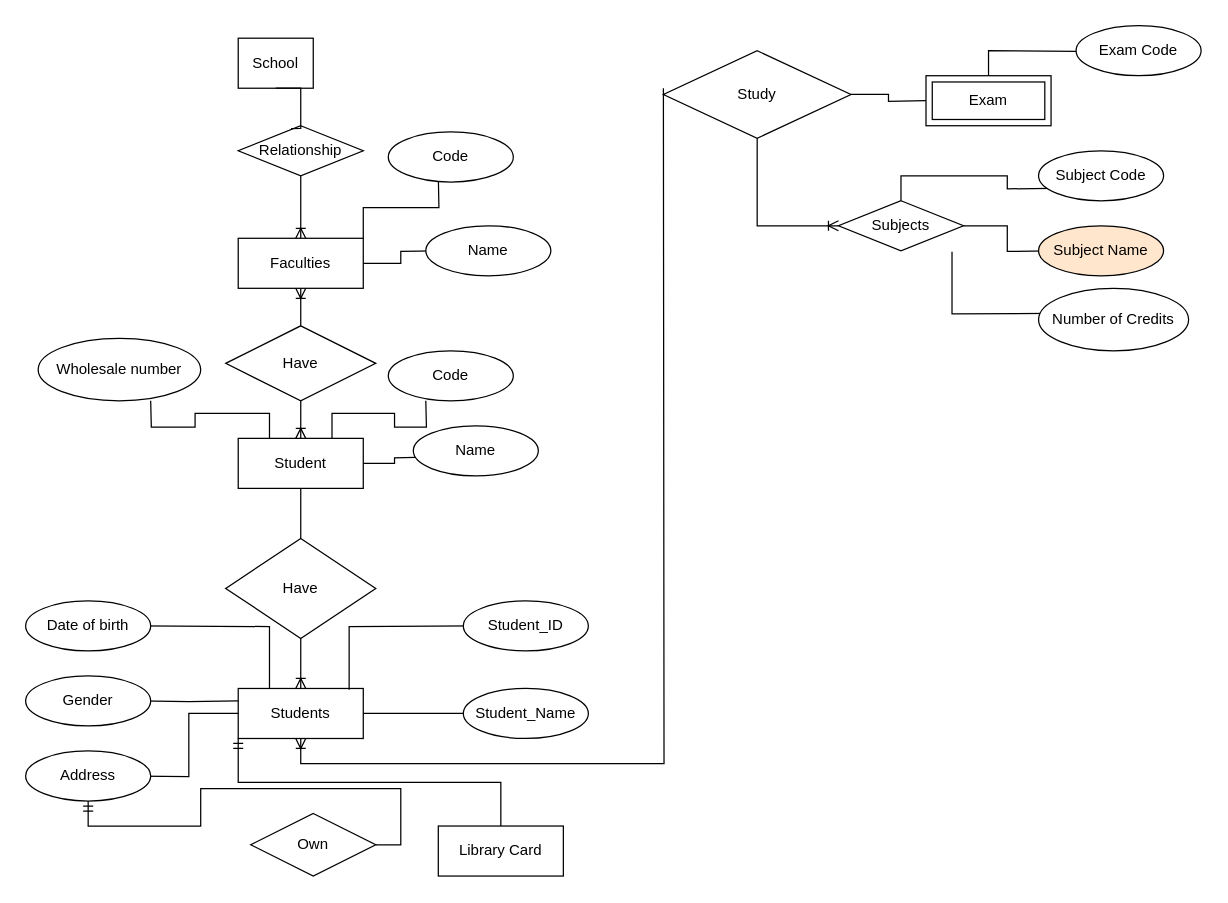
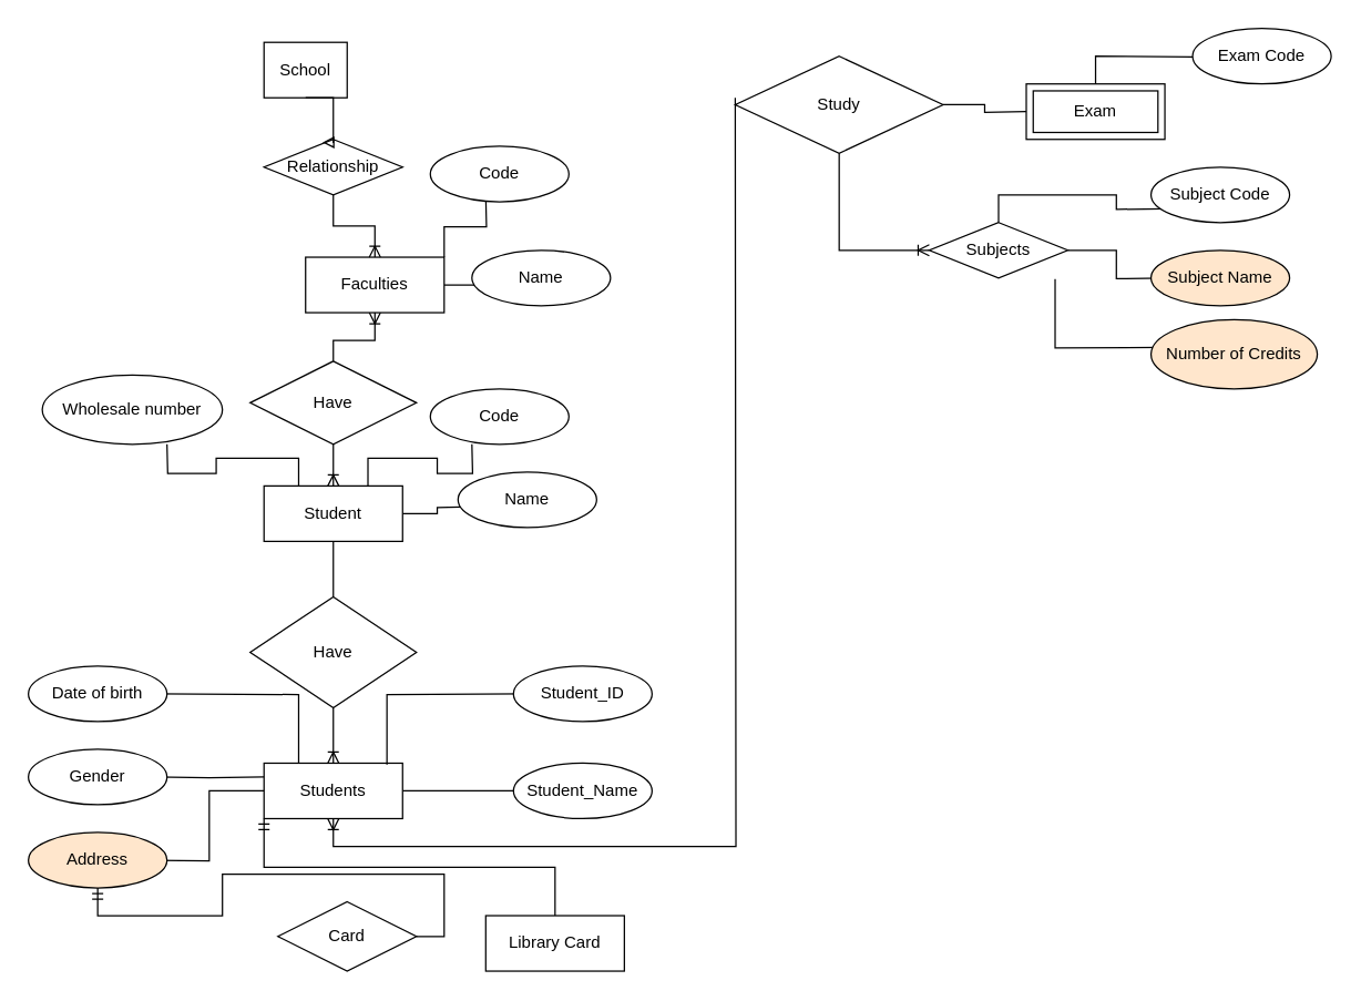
  <mxCell id="0" />
  <mxCell id="1" parent="0" />
  <mxCell id="2" value="School" style="whiteSpace=wrap;html=1;align=center;" parent="1" vertex="1"><mxGeometry x="190" y="30" width="60" height="40" as="geometry" /></mxCell>
  <mxCell id="3" style="edgeStyle=orthogonalEdgeStyle;rounded=0;orthogonalLoop=1;jettySize=auto;html=1;exitX=1;exitY=0;exitDx=0;exitDy=0;entryX=0;entryY=0.5;entryDx=0;entryDy=0;endArrow=none;endFill=0;" parent="1" source="6" edge="1"><mxGeometry relative="1" as="geometry"><mxPoint x="350" y="140" as="targetPoint" /></mxGeometry></mxCell>
  <mxCell id="4" style="edgeStyle=orthogonalEdgeStyle;rounded=0;orthogonalLoop=1;jettySize=auto;html=1;exitX=1;exitY=0.5;exitDx=0;exitDy=0;entryX=0;entryY=0.5;entryDx=0;entryDy=0;endArrow=none;endFill=0;" parent="1" source="6" edge="1"><mxGeometry relative="1" as="geometry"><mxPoint x="350" y="200" as="targetPoint" /></mxGeometry></mxCell>
  <mxCell id="5" style="edgeStyle=orthogonalEdgeStyle;rounded=0;orthogonalLoop=1;jettySize=auto;html=1;exitX=0.5;exitY=1;exitDx=0;exitDy=0;entryX=0.5;entryY=0;entryDx=0;entryDy=0;endArrow=none;endFill=0;startArrow=ERoneToMany;startFill=0;" parent="1" source="6" target="16" edge="1"><mxGeometry relative="1" as="geometry" /></mxCell>
- <mxCell id="6" value="Faculties" style="whiteSpace=wrap;html=1;align=center;" parent="1" vertex="1"><mxGeometry x="190" y="190" width="100" height="40" as="geometry" /></mxCell>
+ <mxCell id="6" value="Faculties" style="whiteSpace=wrap;html=1;align=center;" parent="1" vertex="1"><mxGeometry x="220" y="185" width="100" height="40" as="geometry" /></mxCell>
  <mxCell id="7" style="edgeStyle=orthogonalEdgeStyle;rounded=0;orthogonalLoop=1;jettySize=auto;html=1;exitX=0.5;exitY=1;exitDx=0;exitDy=0;entryX=0.5;entryY=0;entryDx=0;entryDy=0;endArrow=ERoneToMany;endFill=0;" parent="1" source="8" target="6" edge="1"><mxGeometry relative="1" as="geometry" /></mxCell>
  <mxCell id="8" value="Relationship" style="shape=rhombus;perimeter=rhombusPerimeter;whiteSpace=wrap;html=1;align=center;" parent="1" vertex="1"><mxGeometry x="190" y="100" width="100" height="40" as="geometry" /></mxCell>
- <mxCell id="9" style="edgeStyle=orthogonalEdgeStyle;rounded=0;orthogonalLoop=1;jettySize=auto;html=1;exitX=0.5;exitY=1;exitDx=0;exitDy=0;entryX=0.422;entryY=0.056;entryDx=0;entryDy=0;entryPerimeter=0;endArrow=none;endFill=0;" parent="1" source="2" target="8" edge="1"><mxGeometry relative="1" as="geometry"><Array as="points"><mxPoint x="240" y="103" /></Array></mxGeometry></mxCell>
+ <mxCell id="9" style="edgeStyle=orthogonalEdgeStyle;rounded=0;orthogonalLoop=1;jettySize=auto;html=1;exitX=0.5;exitY=1;exitDx=0;exitDy=0;entryX=0.422;entryY=0.056;entryDx=0;entryDy=0;entryPerimeter=0;endArrow=block;endFill=0;" parent="1" source="2" target="8" edge="1"><mxGeometry relative="1" as="geometry"><Array as="points"><mxPoint x="240" y="103" /></Array></mxGeometry></mxCell>
  <mxCell id="10" style="edgeStyle=orthogonalEdgeStyle;rounded=0;orthogonalLoop=1;jettySize=auto;html=1;entryX=0.5;entryY=1;entryDx=0;entryDy=0;endArrow=none;endFill=0;startArrow=ERoneToMany;startFill=0;" parent="1" source="15" target="16" edge="1"><mxGeometry relative="1" as="geometry"><Array as="points"><mxPoint x="240" y="340" /><mxPoint x="240" y="340" /></Array></mxGeometry></mxCell>
  <mxCell id="11" style="edgeStyle=orthogonalEdgeStyle;rounded=0;orthogonalLoop=1;jettySize=auto;html=1;exitX=0.75;exitY=0;exitDx=0;exitDy=0;entryX=0;entryY=0.5;entryDx=0;entryDy=0;endArrow=none;endFill=0;" parent="1" source="15" edge="1"><mxGeometry relative="1" as="geometry"><mxPoint x="340" y="320" as="targetPoint" /></mxGeometry></mxCell>
  <mxCell id="12" style="edgeStyle=orthogonalEdgeStyle;rounded=0;orthogonalLoop=1;jettySize=auto;html=1;exitX=1;exitY=0.5;exitDx=0;exitDy=0;entryX=0;entryY=0.25;entryDx=0;entryDy=0;endArrow=none;endFill=0;" parent="1" source="15" edge="1"><mxGeometry relative="1" as="geometry"><mxPoint x="340" y="365" as="targetPoint" /></mxGeometry></mxCell>
  <mxCell id="13" style="edgeStyle=orthogonalEdgeStyle;rounded=0;orthogonalLoop=1;jettySize=auto;html=1;exitX=0.25;exitY=0;exitDx=0;exitDy=0;entryX=1;entryY=0.25;entryDx=0;entryDy=0;endArrow=none;endFill=0;" parent="1" source="15" edge="1"><mxGeometry relative="1" as="geometry"><mxPoint x="120" y="320" as="targetPoint" /></mxGeometry></mxCell>
  <mxCell id="14" style="edgeStyle=orthogonalEdgeStyle;rounded=0;orthogonalLoop=1;jettySize=auto;html=1;exitX=0.5;exitY=1;exitDx=0;exitDy=0;entryX=0.5;entryY=0;entryDx=0;entryDy=0;endArrow=none;endFill=0;" parent="1" source="15" target="18" edge="1"><mxGeometry relative="1" as="geometry" /></mxCell>
  <mxCell id="15" value="Student" style="whiteSpace=wrap;html=1;align=center;" parent="1" vertex="1"><mxGeometry x="190" y="350" width="100" height="40" as="geometry" /></mxCell>
  <mxCell id="16" value="Have" style="shape=rhombus;perimeter=rhombusPerimeter;whiteSpace=wrap;html=1;align=center;" parent="1" vertex="1"><mxGeometry x="180" y="260" width="120" height="60" as="geometry" /></mxCell>
  <mxCell id="17" style="edgeStyle=orthogonalEdgeStyle;rounded=0;orthogonalLoop=1;jettySize=auto;html=1;exitX=0.5;exitY=1;exitDx=0;exitDy=0;entryX=0.5;entryY=0;entryDx=0;entryDy=0;endArrow=ERoneToMany;endFill=0;" parent="1" source="18" target="22" edge="1"><mxGeometry relative="1" as="geometry" /></mxCell>
  <mxCell id="18" value="Have" style="shape=rhombus;perimeter=rhombusPerimeter;whiteSpace=wrap;html=1;align=center;" parent="1" vertex="1"><mxGeometry x="180" y="430" width="120" height="80" as="geometry" /></mxCell>
  <mxCell id="19" style="edgeStyle=orthogonalEdgeStyle;rounded=0;orthogonalLoop=1;jettySize=auto;html=1;exitX=1;exitY=0.5;exitDx=0;exitDy=0;entryX=0;entryY=0.75;entryDx=0;entryDy=0;endArrow=none;endFill=0;" parent="1" source="22" edge="1"><mxGeometry relative="1" as="geometry"><mxPoint x="380" y="570" as="targetPoint" /></mxGeometry></mxCell>
  <mxCell id="20" style="edgeStyle=orthogonalEdgeStyle;rounded=0;orthogonalLoop=1;jettySize=auto;html=1;exitX=0.5;exitY=1;exitDx=0;exitDy=0;endArrow=none;endFill=0;startArrow=ERoneToMany;startFill=0;" parent="1" source="22" edge="1"><mxGeometry relative="1" as="geometry"><mxPoint x="530" y="70" as="targetPoint" /></mxGeometry></mxCell>
  <mxCell id="21" style="edgeStyle=orthogonalEdgeStyle;rounded=0;orthogonalLoop=1;jettySize=auto;html=1;exitX=0;exitY=1;exitDx=0;exitDy=0;endArrow=none;endFill=0;startArrow=ERmandOne;startFill=0;" parent="1" source="22" target="38" edge="1"><mxGeometry relative="1" as="geometry" /></mxCell>
  <mxCell id="22" value="Students" style="whiteSpace=wrap;html=1;align=center;" parent="1" vertex="1"><mxGeometry x="190" y="550" width="100" height="40" as="geometry" /></mxCell>
  <mxCell id="23" style="edgeStyle=orthogonalEdgeStyle;rounded=0;orthogonalLoop=1;jettySize=auto;html=1;exitX=1;exitY=0.5;exitDx=0;exitDy=0;entryX=0.25;entryY=0;entryDx=0;entryDy=0;endArrow=none;endFill=0;" parent="1" target="22" edge="1"><mxGeometry relative="1" as="geometry"><mxPoint x="110" y="500" as="sourcePoint" /></mxGeometry></mxCell>
  <mxCell id="24" style="edgeStyle=orthogonalEdgeStyle;rounded=0;orthogonalLoop=1;jettySize=auto;html=1;exitX=1;exitY=0.5;exitDx=0;exitDy=0;entryX=0;entryY=0.25;entryDx=0;entryDy=0;endArrow=none;endFill=0;" parent="1" target="22" edge="1"><mxGeometry relative="1" as="geometry"><mxPoint x="110" y="560" as="sourcePoint" /></mxGeometry></mxCell>
  <mxCell id="25" style="edgeStyle=orthogonalEdgeStyle;rounded=0;orthogonalLoop=1;jettySize=auto;html=1;exitX=1;exitY=0.5;exitDx=0;exitDy=0;entryX=0;entryY=0.5;entryDx=0;entryDy=0;endArrow=none;endFill=0;" parent="1" target="22" edge="1"><mxGeometry relative="1" as="geometry"><mxPoint x="110" y="620" as="sourcePoint" /></mxGeometry></mxCell>
  <mxCell id="26" style="edgeStyle=orthogonalEdgeStyle;rounded=0;orthogonalLoop=1;jettySize=auto;html=1;exitX=0;exitY=0.5;exitDx=0;exitDy=0;entryX=0.887;entryY=0.025;entryDx=0;entryDy=0;entryPerimeter=0;endArrow=none;endFill=0;" parent="1" target="22" edge="1"><mxGeometry relative="1" as="geometry"><mxPoint x="380" y="500" as="sourcePoint" /></mxGeometry></mxCell>
  <mxCell id="27" style="edgeStyle=orthogonalEdgeStyle;rounded=0;orthogonalLoop=1;jettySize=auto;html=1;exitX=0.5;exitY=1;exitDx=0;exitDy=0;entryX=0;entryY=0.5;entryDx=0;entryDy=0;endArrow=ERoneToMany;endFill=0;" parent="1" source="29" target="31" edge="1"><mxGeometry relative="1" as="geometry" /></mxCell>
  <mxCell id="28" style="edgeStyle=orthogonalEdgeStyle;rounded=0;orthogonalLoop=1;jettySize=auto;html=1;entryX=0;entryY=0.5;entryDx=0;entryDy=0;endArrow=none;endFill=0;" parent="1" source="29" edge="1"><mxGeometry relative="1" as="geometry"><mxPoint x="740" y="80" as="targetPoint" /></mxGeometry></mxCell>
  <mxCell id="29" value="Study" style="shape=rhombus;perimeter=rhombusPerimeter;whiteSpace=wrap;html=1;align=center;" parent="1" vertex="1"><mxGeometry x="530" y="40" width="150" height="70" as="geometry" /></mxCell>
  <mxCell id="30" style="edgeStyle=orthogonalEdgeStyle;rounded=0;orthogonalLoop=1;jettySize=auto;html=1;exitX=1;exitY=0.5;exitDx=0;exitDy=0;entryX=0;entryY=0.5;entryDx=0;entryDy=0;endArrow=none;endFill=0;" parent="1" source="31" edge="1"><mxGeometry relative="1" as="geometry"><mxPoint x="840" y="200" as="targetPoint" /></mxGeometry></mxCell>
  <mxCell id="31" value="Subjects" style="rhombus;whiteSpace=wrap;html=1;align=center;" parent="1" vertex="1"><mxGeometry x="670" y="160" width="100" height="40" as="geometry" /></mxCell>
  <mxCell id="32" value="Exam" style="shape=ext;margin=3;double=1;whiteSpace=wrap;html=1;align=center;" parent="1" vertex="1"><mxGeometry x="740" y="60" width="100" height="40" as="geometry" /></mxCell>
  <mxCell id="33" style="edgeStyle=orthogonalEdgeStyle;rounded=0;orthogonalLoop=1;jettySize=auto;html=1;exitX=0;exitY=0.5;exitDx=0;exitDy=0;entryX=0.5;entryY=0;entryDx=0;entryDy=0;endArrow=none;endFill=0;" parent="1" target="32" edge="1"><mxGeometry relative="1" as="geometry"><mxPoint x="880" y="40" as="sourcePoint" /></mxGeometry></mxCell>
  <mxCell id="34" style="edgeStyle=orthogonalEdgeStyle;rounded=0;orthogonalLoop=1;jettySize=auto;html=1;exitX=0;exitY=0.5;exitDx=0;exitDy=0;entryX=0.5;entryY=0;entryDx=0;entryDy=0;endArrow=none;endFill=0;" parent="1" target="31" edge="1"><mxGeometry relative="1" as="geometry"><mxPoint x="840" y="150" as="sourcePoint" /></mxGeometry></mxCell>
  <mxCell id="35" style="edgeStyle=orthogonalEdgeStyle;rounded=0;orthogonalLoop=1;jettySize=auto;html=1;exitX=0;exitY=0.5;exitDx=0;exitDy=0;entryX=0.908;entryY=1.019;entryDx=0;entryDy=0;entryPerimeter=0;endArrow=none;endFill=0;" parent="1" target="31" edge="1"><mxGeometry relative="1" as="geometry"><mxPoint x="840" y="250" as="sourcePoint" /></mxGeometry></mxCell>
  <mxCell id="36" style="edgeStyle=orthogonalEdgeStyle;rounded=0;orthogonalLoop=1;jettySize=auto;html=1;exitX=1;exitY=0.5;exitDx=0;exitDy=0;endArrow=ERmandOne;endFill=0;" parent="1" source="37" target="48" edge="1"><mxGeometry relative="1" as="geometry" /></mxCell>
- <mxCell id="37" value="Own" style="shape=rhombus;perimeter=rhombusPerimeter;whiteSpace=wrap;html=1;align=center;" parent="1" vertex="1"><mxGeometry x="200" y="650" width="100" height="50" as="geometry" /></mxCell>
+ <mxCell id="37" value="Card" style="shape=rhombus;perimeter=rhombusPerimeter;whiteSpace=wrap;html=1;align=center;" parent="1" vertex="1"><mxGeometry x="200" y="650" width="100" height="50" as="geometry" /></mxCell>
  <mxCell id="38" value="Library Card" style="whiteSpace=wrap;html=1;align=center;" parent="1" vertex="1"><mxGeometry x="350" y="660" width="100" height="40" as="geometry" /></mxCell>
  <mxCell id="39" value="Code" style="ellipse;whiteSpace=wrap;html=1;align=center;" parent="1" vertex="1"><mxGeometry x="310" y="105" width="100" height="40" as="geometry" /></mxCell>
  <mxCell id="40" value="Name" style="ellipse;whiteSpace=wrap;html=1;align=center;" parent="1" vertex="1"><mxGeometry x="340" y="180" width="100" height="40" as="geometry" /></mxCell>
  <mxCell id="41" value="Code" style="ellipse;whiteSpace=wrap;html=1;align=center;" parent="1" vertex="1"><mxGeometry x="310" y="280" width="100" height="40" as="geometry" /></mxCell>
  <mxCell id="42" value="Name" style="ellipse;whiteSpace=wrap;html=1;align=center;" parent="1" vertex="1"><mxGeometry x="330" y="340" width="100" height="40" as="geometry" /></mxCell>
  <mxCell id="43" value="Wholesale number" style="ellipse;whiteSpace=wrap;html=1;align=center;" parent="1" vertex="1"><mxGeometry x="30" y="270" width="130" height="50" as="geometry" /></mxCell>
  <mxCell id="44" value="Student_ID" style="ellipse;whiteSpace=wrap;html=1;align=center;" parent="1" vertex="1"><mxGeometry x="370" y="480" width="100" height="40" as="geometry" /></mxCell>
  <mxCell id="45" value="Student_Name" style="ellipse;whiteSpace=wrap;html=1;align=center;" parent="1" vertex="1"><mxGeometry x="370" y="550" width="100" height="40" as="geometry" /></mxCell>
  <mxCell id="46" value="Date of birth" style="ellipse;whiteSpace=wrap;html=1;align=center;" parent="1" vertex="1"><mxGeometry x="20" y="480" width="100" height="40" as="geometry" /></mxCell>
  <mxCell id="47" value="Gender" style="ellipse;whiteSpace=wrap;html=1;align=center;" parent="1" vertex="1"><mxGeometry x="20" y="540" width="100" height="40" as="geometry" /></mxCell>
- <mxCell id="48" value="Address" style="ellipse;whiteSpace=wrap;html=1;align=center;" parent="1" vertex="1"><mxGeometry x="20" y="600" width="100" height="40" as="geometry" /></mxCell>
+ <mxCell id="48" value="Address" style="ellipse;whiteSpace=wrap;html=1;align=center;fillColor=#ffe6cc;" parent="1" vertex="1"><mxGeometry x="20" y="600" width="100" height="40" as="geometry" /></mxCell>
  <mxCell id="49" value="Exam Code" style="ellipse;whiteSpace=wrap;html=1;align=center;" parent="1" vertex="1"><mxGeometry x="860" y="20" width="100" height="40" as="geometry" /></mxCell>
  <mxCell id="50" value="Subject Code" style="ellipse;whiteSpace=wrap;html=1;align=center;" parent="1" vertex="1"><mxGeometry x="830" y="120" width="100" height="40" as="geometry" /></mxCell>
  <mxCell id="51" value="Subject Name" style="ellipse;whiteSpace=wrap;html=1;align=center;fillColor=#ffe6cc;" parent="1" vertex="1"><mxGeometry x="830" y="180" width="100" height="40" as="geometry" /></mxCell>
- <mxCell id="52" value="Number of Credits" style="ellipse;whiteSpace=wrap;html=1;align=center;" parent="1" vertex="1"><mxGeometry x="830" y="230" width="120" height="50" as="geometry" /></mxCell>
+ <mxCell id="52" value="Number of Credits" style="ellipse;whiteSpace=wrap;html=1;align=center;fillColor=#ffe6cc;" parent="1" vertex="1"><mxGeometry x="830" y="230" width="120" height="50" as="geometry" /></mxCell>
